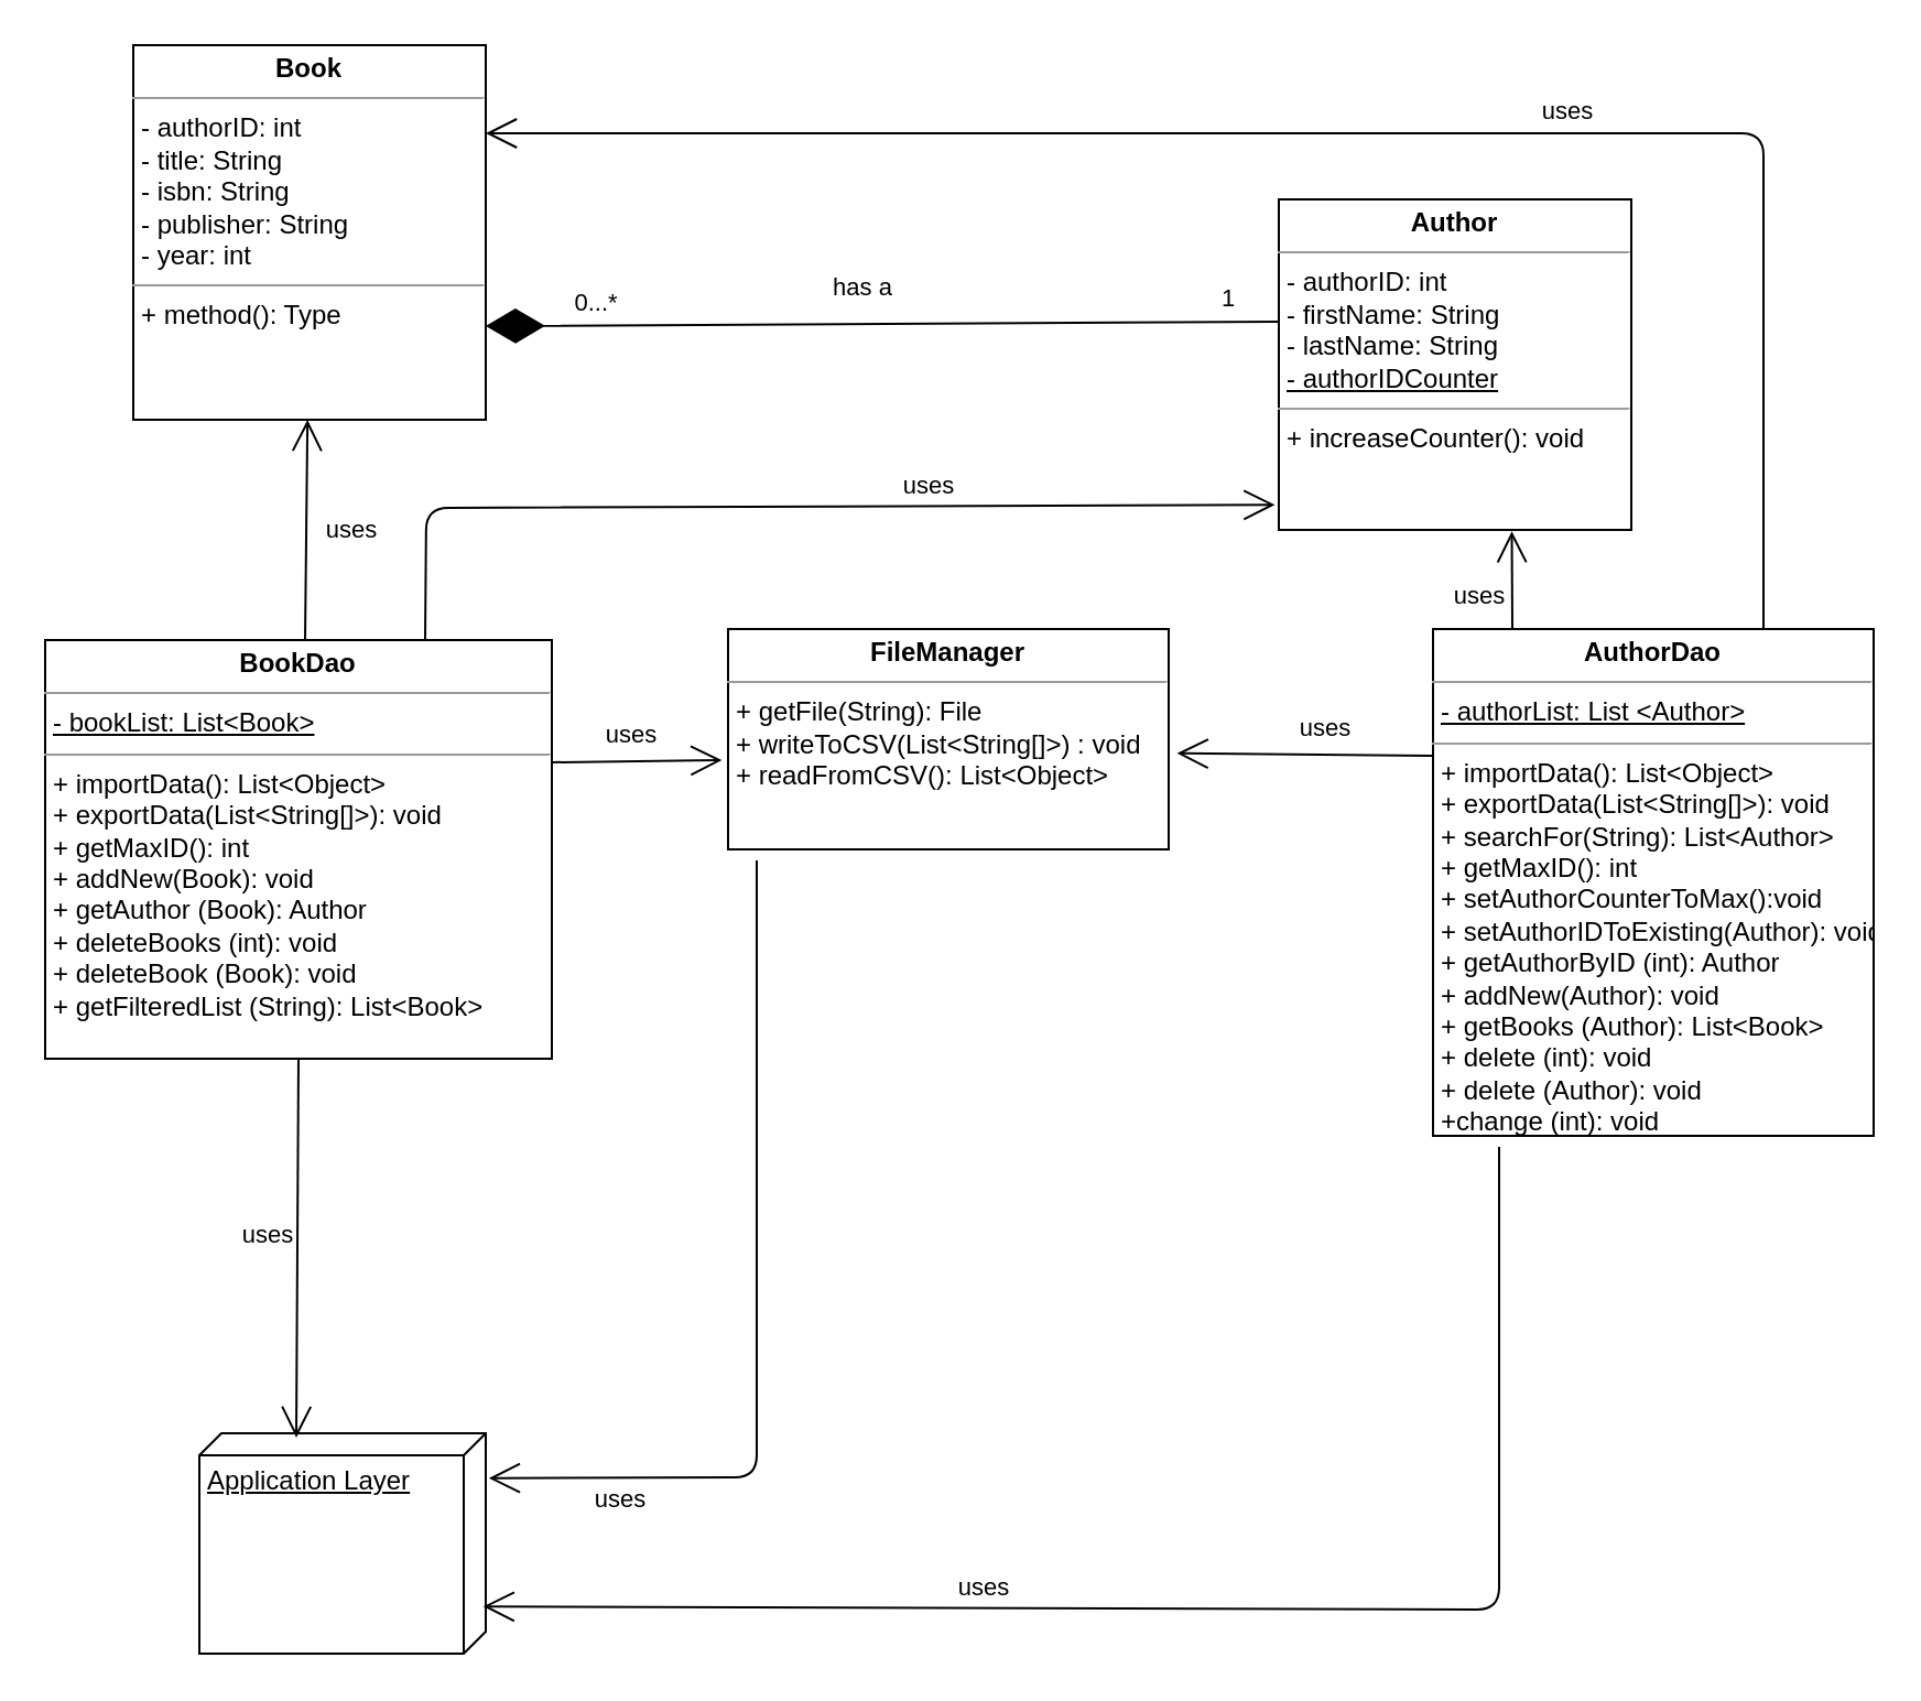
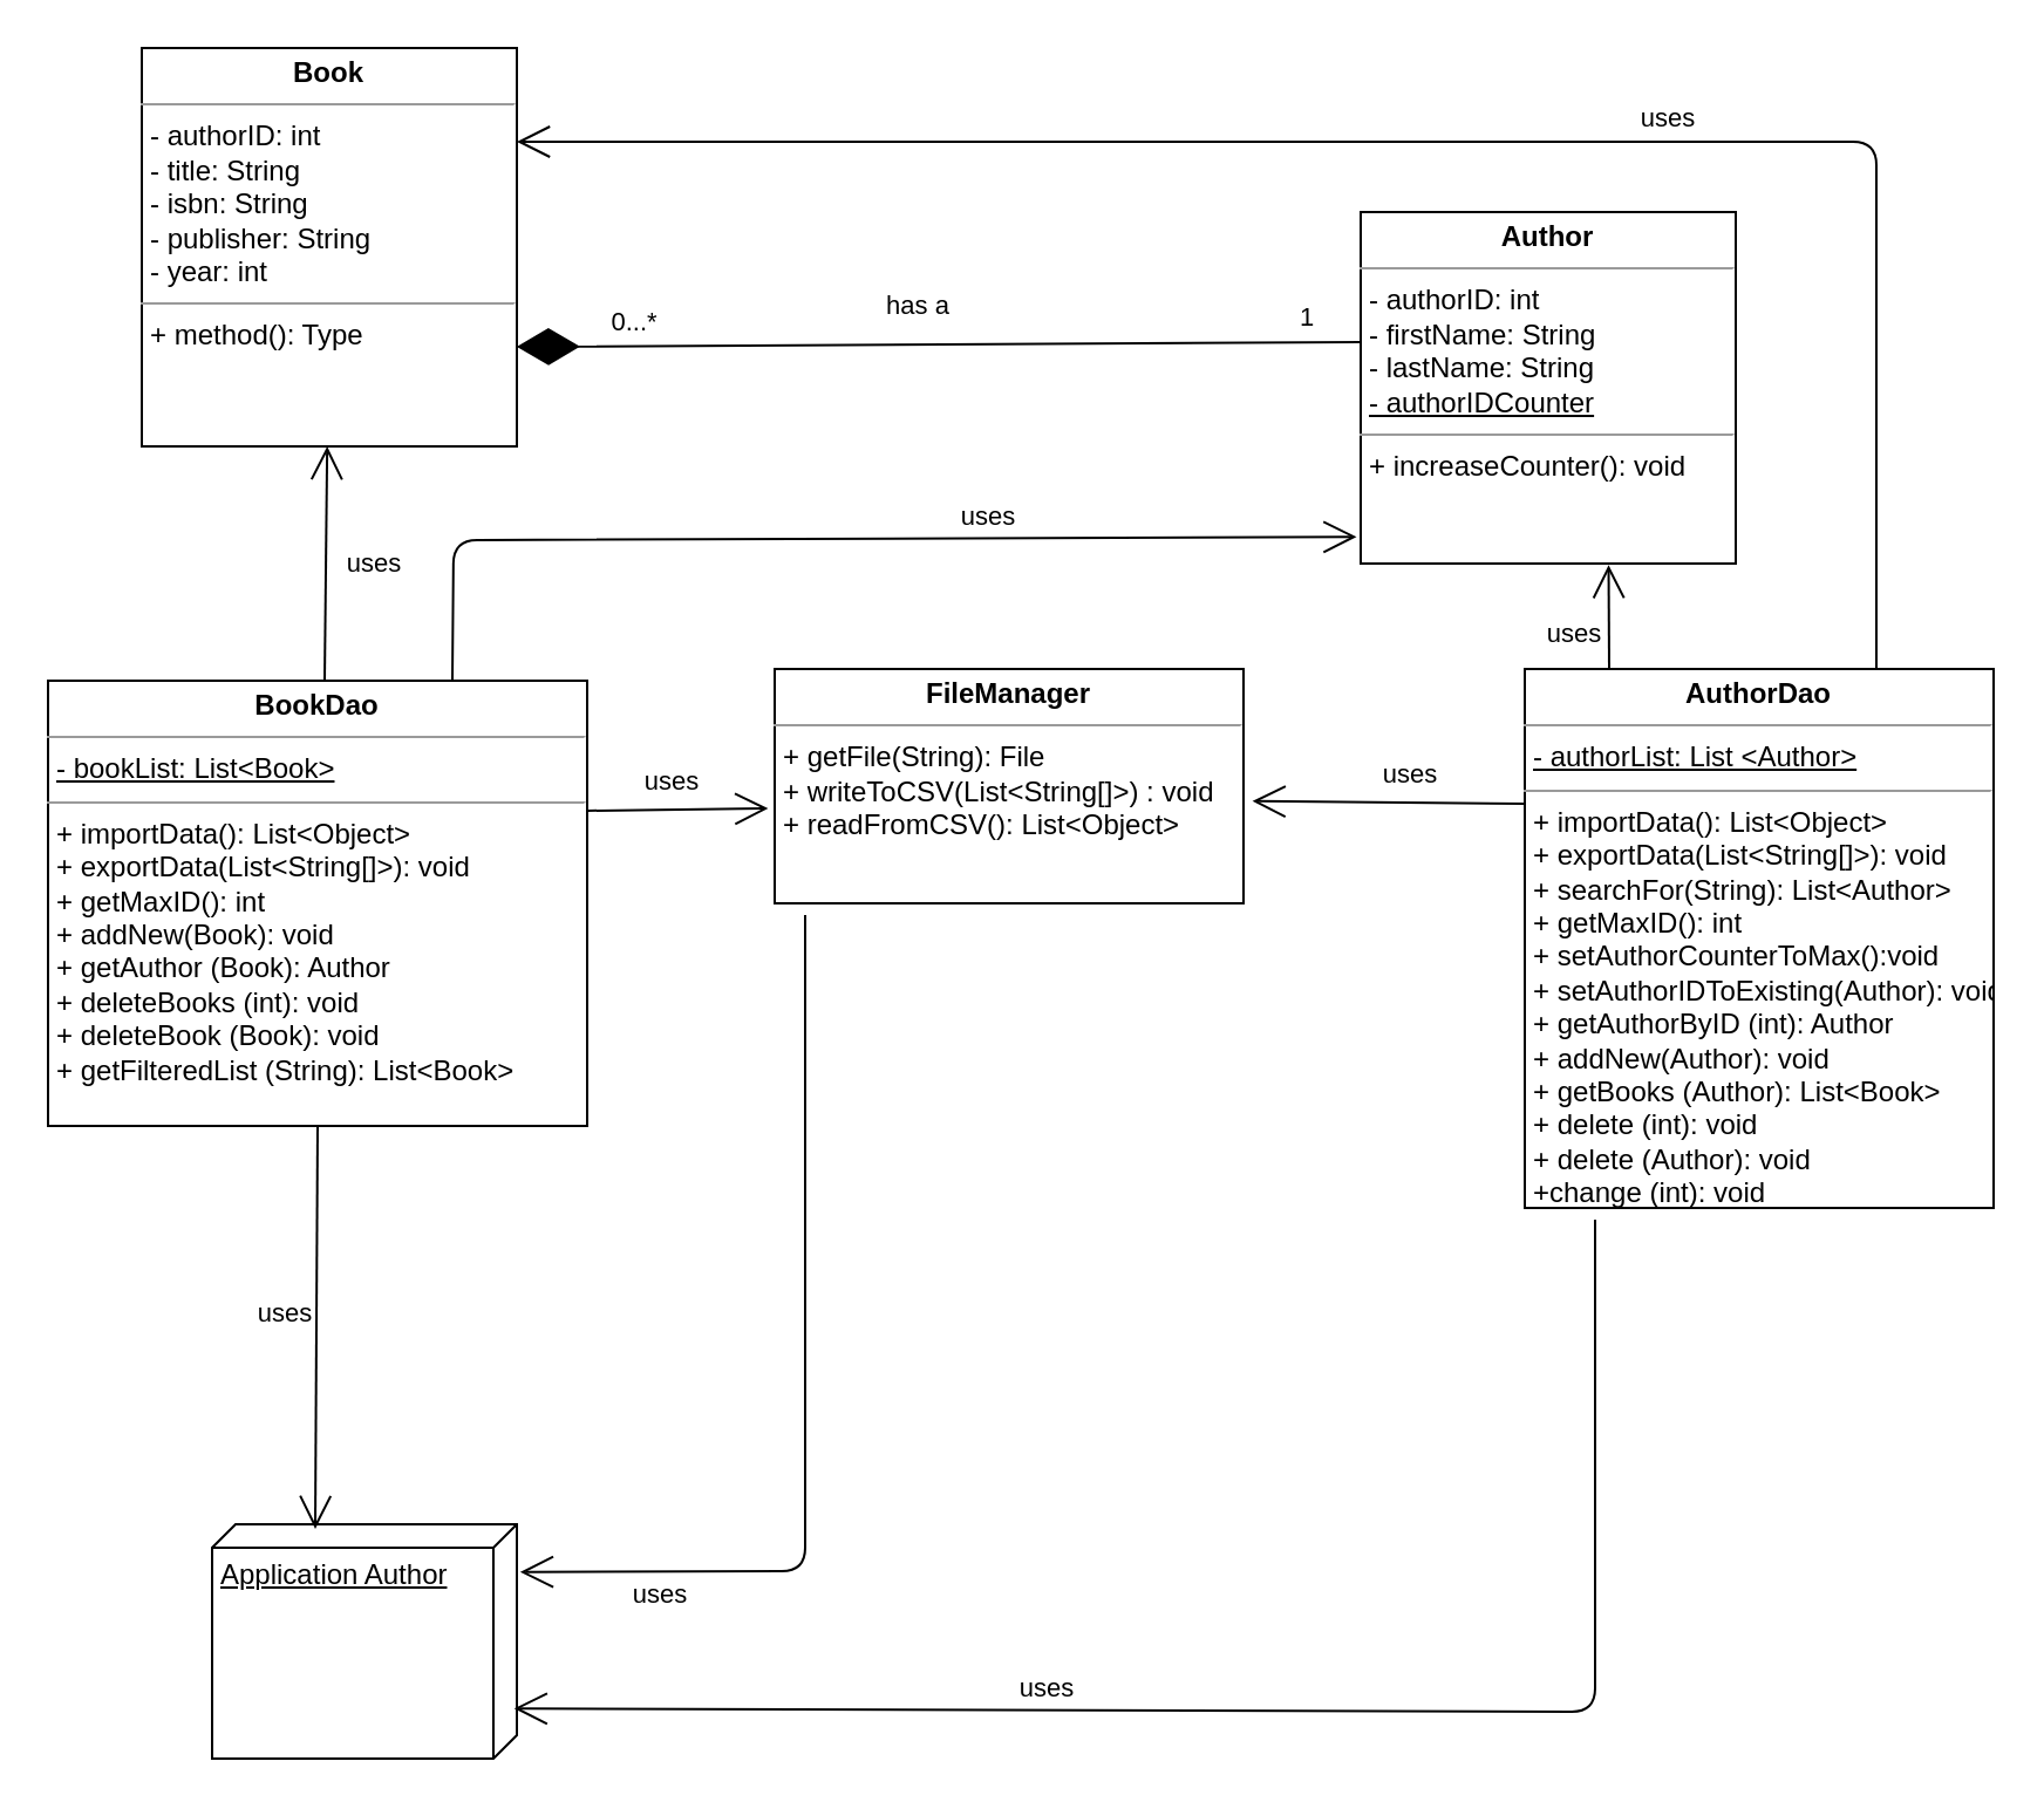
  <mxCell id="0" />
  <mxCell id="1" parent="0" />
  <mxCell id="2" value="" style="endArrow=diamondThin;endFill=1;endSize=24;html=1;entryX=1;entryY=0.75;entryDx=0;entryDy=0;exitX=-0.001;exitY=0.37;exitDx=0;exitDy=0;exitPerimeter=0;" edge="1" parent="1" source="7" target="6"><mxGeometry width="160" relative="1" as="geometry"><mxPoint x="570" y="75.558" as="sourcePoint" /><mxPoint x="300" y="77.442" as="targetPoint" /></mxGeometry></mxCell>
  <mxCell id="3" value="1" style="edgeLabel;html=1;align=center;verticalAlign=middle;resizable=0;points=[];" vertex="1" connectable="0" parent="2"><mxGeometry x="-0.871" y="1" relative="1" as="geometry"><mxPoint y="-12" as="offset" /></mxGeometry></mxCell>
  <mxCell id="4" value="0...*" style="edgeLabel;html=1;align=center;verticalAlign=middle;resizable=0;points=[];" vertex="1" connectable="0" parent="2"><mxGeometry x="0.721" y="1" relative="1" as="geometry"><mxPoint y="-12" as="offset" /></mxGeometry></mxCell>
  <mxCell id="5" value="has a" style="edgeLabel;html=1;align=center;verticalAlign=middle;resizable=0;points=[];" vertex="1" connectable="0" parent="2"><mxGeometry x="-0.881" y="-3" relative="1" as="geometry"><mxPoint x="-168.68" y="-12.62" as="offset" /></mxGeometry></mxCell>
  <mxCell id="6" value="&lt;p style=&quot;margin: 0px ; margin-top: 4px ; text-align: center&quot;&gt;&lt;b&gt;Book&lt;/b&gt;&lt;/p&gt;&lt;hr size=&quot;1&quot;&gt;&lt;p style=&quot;margin: 0px ; margin-left: 4px&quot;&gt;- authorID: int&lt;/p&gt;&lt;p style=&quot;margin: 0px ; margin-left: 4px&quot;&gt;- title: String&lt;/p&gt;&lt;p style=&quot;margin: 0px ; margin-left: 4px&quot;&gt;- isbn: String&lt;/p&gt;&lt;p style=&quot;margin: 0px ; margin-left: 4px&quot;&gt;- publisher: String&lt;/p&gt;&lt;p style=&quot;margin: 0px ; margin-left: 4px&quot;&gt;- year: int&lt;/p&gt;&lt;hr size=&quot;1&quot;&gt;&lt;p style=&quot;margin: 0px ; margin-left: 4px&quot;&gt;+ method(): Type&lt;/p&gt;" style="verticalAlign=top;align=left;overflow=fill;fontSize=12;fontFamily=Helvetica;html=1;" vertex="1" parent="1"><mxGeometry x="60" y="20" width="160" height="170" as="geometry" /></mxCell>
  <mxCell id="7" value="&lt;p style=&quot;margin: 0px ; margin-top: 4px ; text-align: center&quot;&gt;&lt;b&gt;Author&lt;/b&gt;&lt;/p&gt;&lt;hr size=&quot;1&quot;&gt;&lt;p style=&quot;margin: 0px ; margin-left: 4px&quot;&gt;- authorID: int&lt;/p&gt;&lt;p style=&quot;margin: 0px ; margin-left: 4px&quot;&gt;- firstName: String&lt;/p&gt;&lt;p style=&quot;margin: 0px ; margin-left: 4px&quot;&gt;- lastName: String&lt;/p&gt;&lt;p style=&quot;margin: 0px ; margin-left: 4px&quot;&gt;&lt;u&gt;- authorIDCounter&lt;/u&gt;&lt;/p&gt;&lt;hr size=&quot;1&quot;&gt;&lt;p style=&quot;margin: 0px ; margin-left: 4px&quot;&gt;+ increaseCounter(): void&lt;/p&gt;" style="verticalAlign=top;align=left;overflow=fill;fontSize=12;fontFamily=Helvetica;html=1;" vertex="1" parent="1"><mxGeometry x="580" y="90" width="160" height="150" as="geometry" /></mxCell>
  <mxCell id="8" value="&lt;p style=&quot;margin: 0px ; margin-top: 4px ; text-align: center&quot;&gt;&lt;b&gt;BookDao&lt;/b&gt;&lt;/p&gt;&lt;hr size=&quot;1&quot;&gt;&lt;p style=&quot;margin: 0px ; margin-left: 4px&quot;&gt;&lt;u&gt;- bookList: List&amp;lt;Book&amp;gt;&lt;/u&gt;&lt;/p&gt;&lt;hr size=&quot;1&quot;&gt;&lt;p style=&quot;margin: 0px ; margin-left: 4px&quot;&gt;+ importData(): List&amp;lt;Object&amp;gt;&lt;/p&gt;&lt;p style=&quot;margin: 0px ; margin-left: 4px&quot;&gt;+ exportData(List&amp;lt;String[]&amp;gt;): void&lt;/p&gt;&lt;p style=&quot;margin: 0px ; margin-left: 4px&quot;&gt;+ getMaxID(): int&lt;/p&gt;&lt;p style=&quot;margin: 0px ; margin-left: 4px&quot;&gt;+ addNew(Book): void&lt;/p&gt;&lt;p style=&quot;margin: 0px ; margin-left: 4px&quot;&gt;+ getAuthor (Book): Author&lt;/p&gt;&lt;p style=&quot;margin: 0px ; margin-left: 4px&quot;&gt;+ deleteBooks (int): void&lt;/p&gt;&lt;p style=&quot;margin: 0px ; margin-left: 4px&quot;&gt;+ deleteBook (Book): void&lt;/p&gt;&lt;p style=&quot;margin: 0px ; margin-left: 4px&quot;&gt;+ getFilteredList (String): List&amp;lt;Book&amp;gt;&lt;/p&gt;&lt;p style=&quot;margin: 0px ; margin-left: 4px&quot;&gt;&lt;br&gt;&lt;/p&gt;&lt;p style=&quot;margin: 0px ; margin-left: 4px&quot;&gt;&lt;br&gt;&lt;/p&gt;" style="verticalAlign=top;align=left;overflow=fill;fontSize=12;fontFamily=Helvetica;html=1;" vertex="1" parent="1"><mxGeometry y="290" width="230" height="190" as="geometry" x="20" /></mxCell>
  <mxCell id="9" value="&lt;p style=&quot;margin: 0px ; margin-top: 4px ; text-align: center&quot;&gt;&lt;b&gt;AuthorDao&lt;/b&gt;&lt;/p&gt;&lt;hr size=&quot;1&quot;&gt;&lt;p style=&quot;margin: 0px ; margin-left: 4px&quot;&gt;&lt;u&gt;- authorList: List &amp;lt;Author&amp;gt;&lt;/u&gt;&lt;/p&gt;&lt;hr size=&quot;1&quot;&gt;&lt;p style=&quot;margin: 0px ; margin-left: 4px&quot;&gt;+ importData(): List&amp;lt;Object&amp;gt;&lt;/p&gt;&lt;p style=&quot;margin: 0px ; margin-left: 4px&quot;&gt;+ exportData(List&amp;lt;String[]&amp;gt;): void&lt;/p&gt;&lt;p style=&quot;margin: 0px ; margin-left: 4px&quot;&gt;+ searchFor(String): List&amp;lt;Author&amp;gt;&lt;/p&gt;&lt;p style=&quot;margin: 0px ; margin-left: 4px&quot;&gt;+ getMaxID(): int&lt;/p&gt;&lt;p style=&quot;margin: 0px ; margin-left: 4px&quot;&gt;+ setAuthorCounterToMax():void&lt;/p&gt;&lt;p style=&quot;margin: 0px ; margin-left: 4px&quot;&gt;+ setAuthorIDToExisting(Author): void&lt;/p&gt;&lt;p style=&quot;margin: 0px ; margin-left: 4px&quot;&gt;+ getAuthorByID (int): Author&lt;/p&gt;&lt;p style=&quot;margin: 0px ; margin-left: 4px&quot;&gt;+ addNew(Author): void&lt;/p&gt;&lt;p style=&quot;margin: 0px ; margin-left: 4px&quot;&gt;+ getBooks (Author): List&amp;lt;Book&amp;gt;&lt;/p&gt;&lt;p style=&quot;margin: 0px ; margin-left: 4px&quot;&gt;+ delete (int): void&lt;/p&gt;&lt;p style=&quot;margin: 0px ; margin-left: 4px&quot;&gt;+ delete (Author): void&lt;/p&gt;&lt;p style=&quot;margin: 0px ; margin-left: 4px&quot;&gt;+change (int): void&lt;/p&gt;&lt;p style=&quot;margin: 0px ; margin-left: 4px&quot;&gt;&lt;br&gt;&lt;/p&gt;&lt;p style=&quot;margin: 0px ; margin-left: 4px&quot;&gt;&lt;br&gt;&lt;/p&gt;&lt;p style=&quot;margin: 0px ; margin-left: 4px&quot;&gt;&lt;br&gt;&lt;/p&gt;&lt;p style=&quot;margin: 0px ; margin-left: 4px&quot;&gt;&lt;br&gt;&lt;/p&gt;" style="verticalAlign=top;align=left;overflow=fill;fontSize=12;fontFamily=Helvetica;html=1;" vertex="1" parent="1"><mxGeometry x="650" y="285" width="200" height="230" as="geometry" /></mxCell>
  <mxCell id="10" value="&lt;p style=&quot;margin: 0px ; margin-top: 4px ; text-align: center&quot;&gt;&lt;b&gt;FileManager&lt;/b&gt;&lt;/p&gt;&lt;hr size=&quot;1&quot;&gt;&lt;p style=&quot;margin: 0px ; margin-left: 4px&quot;&gt;&lt;span&gt;+ getFile(String): File&lt;/span&gt;&lt;br&gt;&lt;/p&gt;&lt;p style=&quot;margin: 0px ; margin-left: 4px&quot;&gt;&lt;span&gt;+ writeToCSV(List&amp;lt;String[]&amp;gt;) : void&lt;/span&gt;&lt;/p&gt;&lt;p style=&quot;margin: 0px ; margin-left: 4px&quot;&gt;&lt;span&gt;+ readFromCSV(): List&amp;lt;Object&amp;gt;&lt;/span&gt;&lt;/p&gt;" style="verticalAlign=top;align=left;overflow=fill;fontSize=12;fontFamily=Helvetica;html=1;" vertex="1" parent="1"><mxGeometry x="330" y="285" width="200" height="100" as="geometry" /></mxCell>
  <mxCell id="11" value="" style="endArrow=open;endFill=1;endSize=12;html=1;" edge="1" parent="1" target="6"><mxGeometry width="160" relative="1" as="geometry"><mxPoint x="138" y="290" as="sourcePoint" /><mxPoint x="140" y="190" as="targetPoint" /></mxGeometry></mxCell>
  <mxCell id="12" value="uses" style="edgeLabel;html=1;align=center;verticalAlign=middle;resizable=0;points=[];" vertex="1" connectable="0" parent="11"><mxGeometry x="0.796" y="-5" relative="1" as="geometry"><mxPoint x="15" y="39" as="offset" /></mxGeometry></mxCell>
  <mxCell id="13" style="edgeStyle=orthogonalEdgeStyle;rounded=0;orthogonalLoop=1;jettySize=auto;html=1;exitX=0.5;exitY=1;exitDx=0;exitDy=0;" edge="1" parent="1" source="7" target="7"><mxGeometry relative="1" as="geometry" /></mxCell>
  <mxCell id="14" value="" style="endArrow=open;endFill=1;endSize=12;html=1;exitX=0.75;exitY=0;exitDx=0;exitDy=0;edgeStyle=elbowEdgeStyle;" edge="1" parent="1" source="9" target="6"><mxGeometry width="160" relative="1" as="geometry"><mxPoint x="470" y="180" as="sourcePoint" /><mxPoint x="800" y="-10" as="targetPoint" /><Array as="points"><mxPoint x="800" y="60" /><mxPoint x="800" y="90" /></Array></mxGeometry></mxCell>
  <mxCell id="15" value="" style="endArrow=open;endFill=1;endSize=12;html=1;entryX=0.661;entryY=1.004;entryDx=0;entryDy=0;entryPerimeter=0;" edge="1" parent="1" target="7"><mxGeometry width="160" relative="1" as="geometry"><mxPoint x="686" y="285" as="sourcePoint" /><mxPoint x="650" y="280" as="targetPoint" /></mxGeometry></mxCell>
  <mxCell id="16" value="uses" style="edgeLabel;html=1;align=center;verticalAlign=middle;resizable=0;points=[];" vertex="1" connectable="0" parent="1"><mxGeometry x="710.001" y="49.999" as="geometry" /></mxCell>
  <mxCell id="17" value="" style="endArrow=open;endFill=1;endSize=12;html=1;exitX=0.75;exitY=0;exitDx=0;exitDy=0;entryX=-0.011;entryY=0.924;entryDx=0;entryDy=0;entryPerimeter=0;" edge="1" parent="1" source="8" target="7"><mxGeometry width="160" relative="1" as="geometry"><mxPoint x="200" y="280" as="sourcePoint" /><mxPoint x="193" y="210" as="targetPoint" /><Array as="points"><mxPoint x="193" y="230" /></Array></mxGeometry></mxCell>
  <mxCell id="18" value="uses" style="edgeLabel;html=1;align=center;verticalAlign=middle;resizable=0;points=[];" vertex="1" connectable="0" parent="1"><mxGeometry x="420.001" y="219.999" as="geometry" /></mxCell>
  <mxCell id="19" value="" style="endArrow=open;endFill=1;endSize=12;html=1;exitX=0;exitY=0.25;exitDx=0;exitDy=0;entryX=1.019;entryY=0.564;entryDx=0;entryDy=0;entryPerimeter=0;" edge="1" parent="1" source="9" target="10"><mxGeometry width="160" relative="1" as="geometry"><mxPoint x="430" y="300" as="sourcePoint" /><mxPoint x="590" y="300" as="targetPoint" /></mxGeometry></mxCell>
  <mxCell id="20" value="uses" style="edgeLabel;html=1;align=center;verticalAlign=middle;resizable=0;points=[];" vertex="1" connectable="0" parent="1"><mxGeometry x="670.001" y="269.999" as="geometry" /></mxCell>
  <mxCell id="21" value="uses" style="edgeLabel;html=1;align=center;verticalAlign=middle;resizable=0;points=[];" vertex="1" connectable="0" parent="1"><mxGeometry x="600.001" y="329.999" as="geometry" /></mxCell>
  <mxCell id="22" value="" style="endArrow=open;endFill=1;endSize=12;html=1;entryX=-0.014;entryY=0.595;entryDx=0;entryDy=0;entryPerimeter=0;exitX=1.001;exitY=0.292;exitDx=0;exitDy=0;exitPerimeter=0;" edge="1" parent="1" source="8" target="10"><mxGeometry width="160" relative="1" as="geometry"><mxPoint x="250" y="300" as="sourcePoint" /><mxPoint x="410" y="300" as="targetPoint" /></mxGeometry></mxCell>
  <mxCell id="23" value="uses" style="edgeLabel;html=1;align=center;verticalAlign=middle;resizable=0;points=[];" vertex="1" connectable="0" parent="1"><mxGeometry x="120.001" y="559.999" as="geometry" /></mxCell>
- <mxCell id="24" value="Application Layer" style="verticalAlign=top;align=left;spacingTop=8;spacingLeft=2;spacingRight=12;shape=cube;size=10;direction=south;fontStyle=4;html=1;" vertex="1" parent="1"><mxGeometry x="90" y="650" width="130" height="100" as="geometry" /></mxCell>
+ <mxCell id="24" value="Application Author" style="verticalAlign=top;align=left;spacingTop=8;spacingLeft=2;spacingRight=12;shape=cube;size=10;direction=south;fontStyle=4;html=1;" vertex="1" parent="1"><mxGeometry x="90" y="650" width="130" height="100" as="geometry" /></mxCell>
  <mxCell id="25" value="" style="endArrow=open;endFill=1;endSize=12;html=1;exitX=0.15;exitY=1.022;exitDx=0;exitDy=0;exitPerimeter=0;entryX=0.786;entryY=0.009;entryDx=0;entryDy=0;entryPerimeter=0;" edge="1" parent="1" source="9" target="24"><mxGeometry width="160" relative="1" as="geometry"><mxPoint x="330" y="650" as="sourcePoint" /><mxPoint x="240" y="730" as="targetPoint" /><Array as="points"><mxPoint x="680" y="730" /></Array></mxGeometry></mxCell>
  <mxCell id="26" value="" style="endArrow=open;endFill=1;endSize=12;html=1;entryX=0.204;entryY=-0.011;entryDx=0;entryDy=0;entryPerimeter=0;" edge="1" parent="1" target="24"><mxGeometry width="160" relative="1" as="geometry"><mxPoint x="343" y="390" as="sourcePoint" /><mxPoint x="270" y="650" as="targetPoint" /><Array as="points"><mxPoint x="343" y="670" /></Array></mxGeometry></mxCell>
  <mxCell id="27" value="" style="endArrow=open;endFill=1;endSize=12;html=1;exitX=0.5;exitY=1;exitDx=0;exitDy=0;" edge="1" parent="1" source="8"><mxGeometry width="160" relative="1" as="geometry"><mxPoint x="330" y="650" as="sourcePoint" /><mxPoint x="134" y="652" as="targetPoint" /></mxGeometry></mxCell>
  <mxCell id="28" value="uses" style="edgeLabel;html=1;align=center;verticalAlign=middle;resizable=0;points=[];" vertex="1" connectable="0" parent="1"><mxGeometry x="290.001" y="349.999" as="geometry"><mxPoint x="-5" y="-17" as="offset" /></mxGeometry></mxCell>
  <mxCell id="29" value="uses" style="edgeLabel;html=1;align=center;verticalAlign=middle;resizable=0;points=[];" vertex="1" connectable="0" parent="1"><mxGeometry x="280.001" y="679.999" as="geometry" /></mxCell>
  <mxCell id="30" value="uses" style="edgeLabel;html=1;align=center;verticalAlign=middle;resizable=0;points=[];" vertex="1" connectable="0" parent="1"><mxGeometry x="445.001" y="719.999" as="geometry" /></mxCell>
